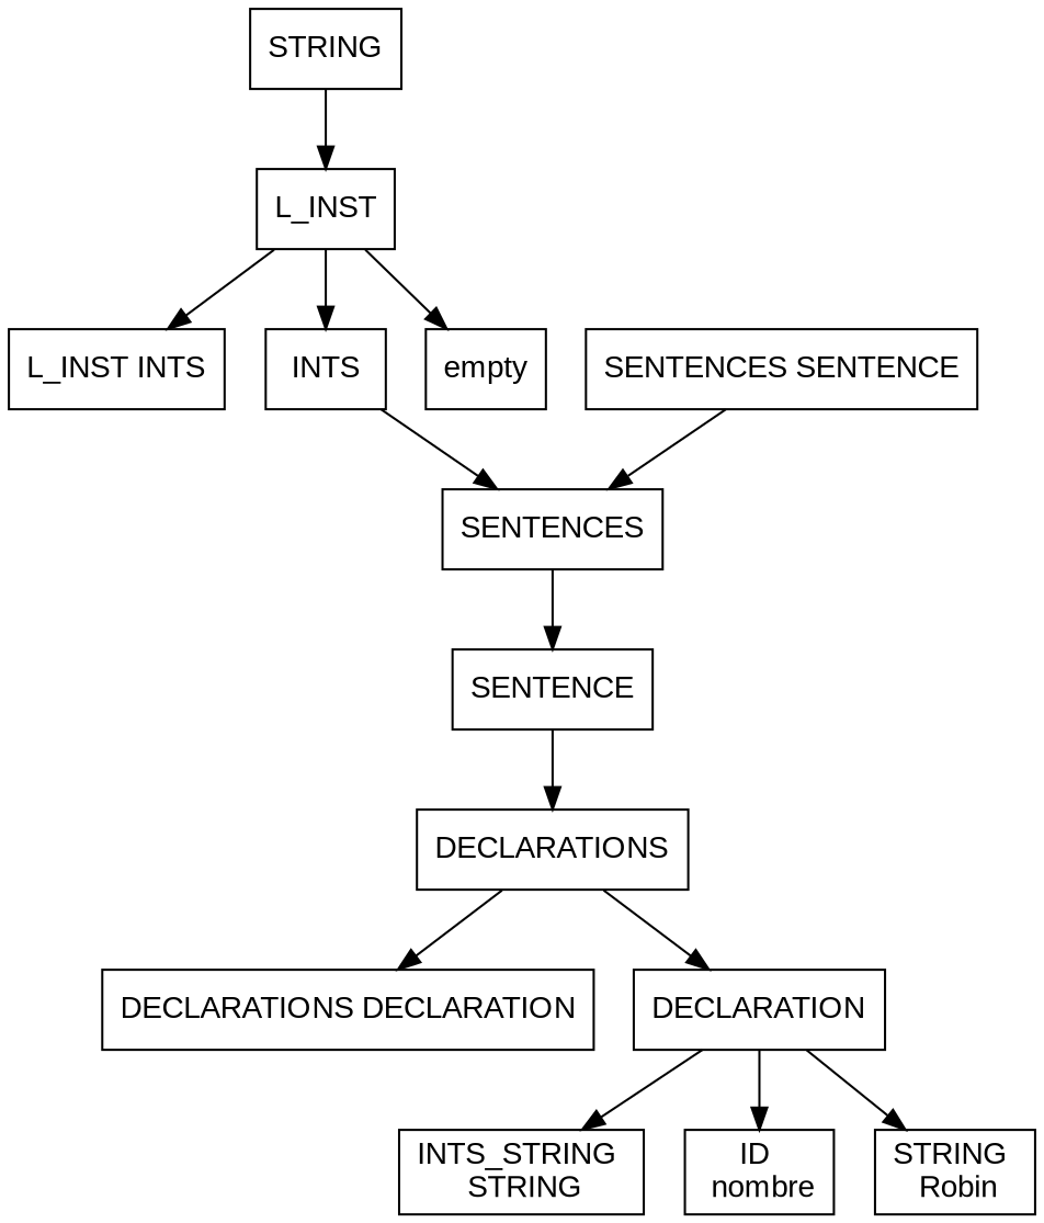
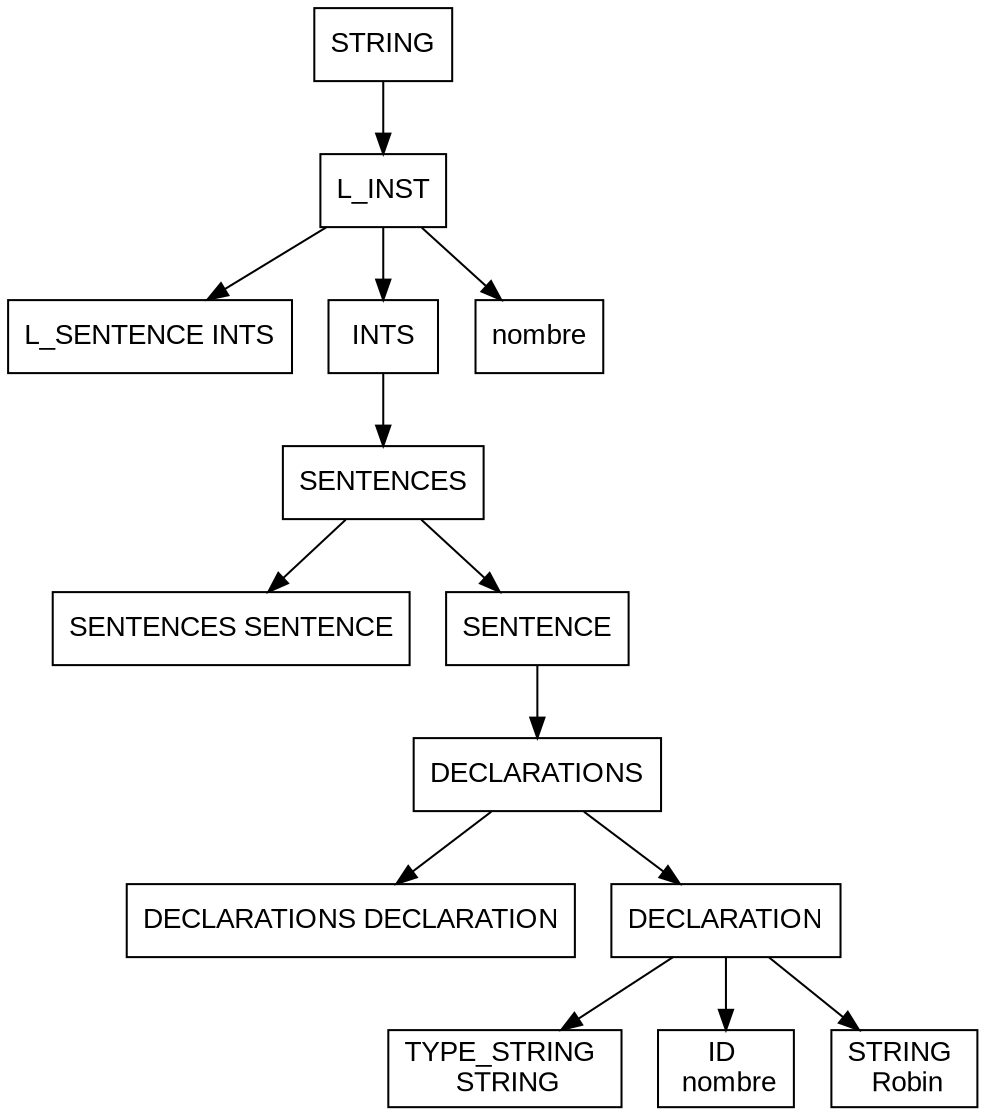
  digraph {
    node [fillcolor=white fontname=Arial shape=box style=filled]
    n1 [label=STRING]
    n2 [label=L_INST]
-   n3 [label="L_INST INTS"]
+   n3 [label="L_SENTENCE INTS"]
    n4 [label=INTS]
-   n5 [label=empty]
+   n5 [label=nombre]
    n6 [label=SENTENCES]
    n7 [label="SENTENCES SENTENCE"]
    n8 [label=SENTENCE]
    n9 [label=DECLARATIONS]
    n10 [label="DECLARATIONS DECLARATION"]
    n11 [label=DECLARATION]
-   n12 [label="INTS_STRING \n STRING"]
+   n12 [label="TYPE_STRING \n STRING"]
    n13 [label="ID \n nombre"]
    n14 [label="STRING \n Robin"]
    n1 -> n2
    n2 -> n3
    n2 -> n4
    n2 -> n5
    n4 -> n6
-   n7 -> n6
+   n6 -> n7
    n6 -> n8
    n8 -> n9
    n9 -> n10
    n9 -> n11
    n11 -> n12
    n11 -> n13
    n11 -> n14
  }
